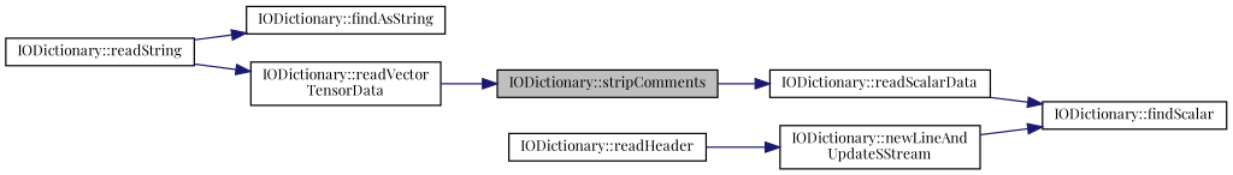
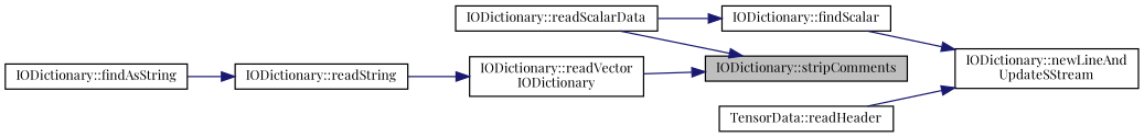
  digraph {
    fontname="Playfair Display"
    rankdir=RL
    node [color=black fontname="Playfair Display" fontsize=10 shape=record]
    edge [color=midnightblue dir=back fontname="Playfair Display" fontsize=10 labelfontname=Helvetica labelfontsize=10 style=solid]
    n1 [fillcolor=grey75 fontcolor=black height=0.2 label="IODictionary::stripComments" style=filled width=0.4]
    n2 [height=0.2 label="IODictionary::readScalarData" width=0.4]
-   n3 [height=0.2 label="IODictionary::readVector\lTensorData" width=0.4]
+   n3 [height=0.2 label="IODictionary::readVector\lIODictionary" width=0.4]
    n4 [height=0.2 label="IODictionary::newLineAnd\lUpdateSStream" width=0.4]
    n5 [height=0.2 label="IODictionary::findScalar" width=0.4]
-   n6 [height=0.2 label="IODictionary::readHeader" width=0.4]
+   n6 [height=0.2 label="TensorData::readHeader" width=0.4]
    n7 [height=0.2 label="IODictionary::readString" width=0.4]
    n8 [height=0.2 label="IODictionary::findAsString" width=0.4]
-   n2 -> n1
+   n1 -> n2
    n1 -> n3
    n3 -> n7
-   n5 -> n4
+   n4 -> n5
    n4 -> n6
    n5 -> n2
-   n8 -> n7
+   n7 -> n8
  }
